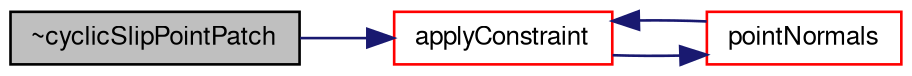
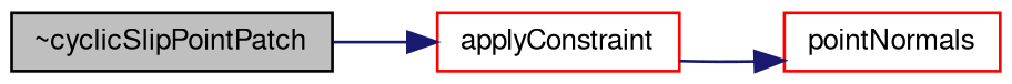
  digraph {
    rankdir=LR
    node [color=red fontname=FreeSans fontsize=10 shape=record]
    edge [color=midnightblue fontname=FreeSans fontsize=10 labelfontname=FreeSans labelfontsize=10 style=solid]
    n1 [color=black fillcolor=grey75 fontcolor=black height=0.2 label="~cyclicSlipPointPatch" style=filled width=0.4]
    n2 [height=0.2 label=applyConstraint width=0.4]
    n3 [height=0.2 label=pointNormals width=0.4]
    n1 -> n2
    n2 -> n3
-   n3 -> n2
  }
